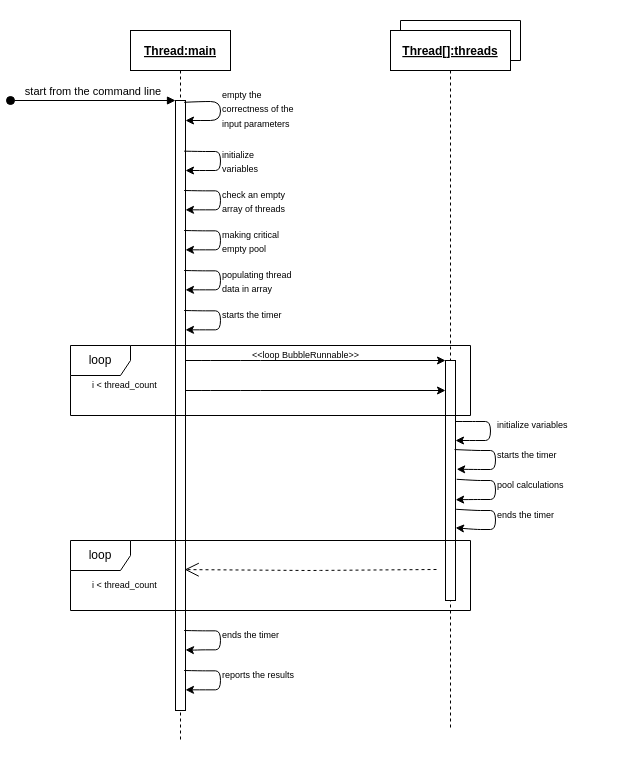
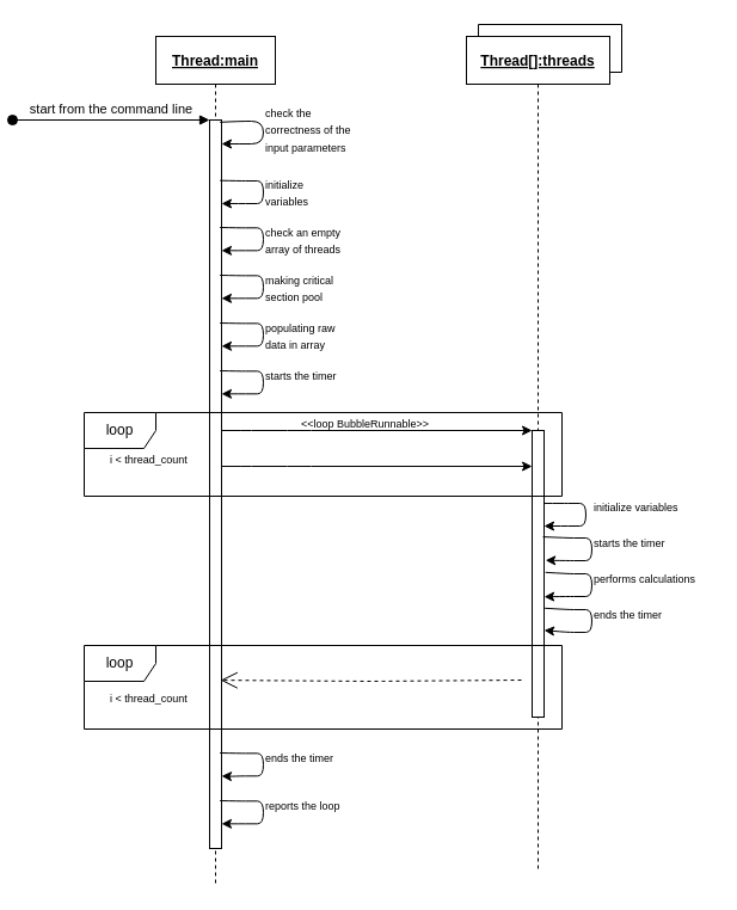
  <mxCell id="0" />
  <mxCell id="1" parent="0" />
  <mxCell id="2" value="" style="verticalLabelPosition=bottom;verticalAlign=top;html=1;shape=mxgraph.basic.rect;fillColor2=none;strokeWidth=1;size=20;indent=5;" vertex="1" parent="1"><mxGeometry x="350" y="20" width="120" height="40" as="geometry" /></mxCell>
  <mxCell id="3" value="Thread:main" style="shape=umlLifeline;perimeter=lifelinePerimeter;container=1;collapsible=0;recursiveResize=0;rounded=0;shadow=0;strokeWidth=1;fontStyle=5" parent="1" vertex="1"><mxGeometry x="80" y="30" width="100" height="710" as="geometry" /></mxCell>
  <mxCell id="4" value="" style="points=[];perimeter=orthogonalPerimeter;rounded=0;shadow=0;strokeWidth=1;" parent="3" vertex="1"><mxGeometry x="45" y="70" width="10" height="610" as="geometry" /></mxCell>
  <mxCell id="5" value="start from the command line" style="verticalAlign=bottom;startArrow=oval;endArrow=block;startSize=8;shadow=0;strokeWidth=1;" parent="3" target="4" edge="1"><mxGeometry relative="1" as="geometry"><mxPoint x="-120" y="70" as="sourcePoint" /></mxGeometry></mxCell>
  <mxCell id="6" value="" style="curved=1;endArrow=classic;html=1;exitX=0.867;exitY=0.003;exitDx=0;exitDy=0;exitPerimeter=0;" edge="1" parent="3" source="4" target="4"><mxGeometry width="50" height="50" relative="1" as="geometry"><mxPoint x="100" y="170" as="sourcePoint" /><mxPoint x="150" y="120" as="targetPoint" /><Array as="points"><mxPoint x="70" y="71" /><mxPoint x="90" y="71" /><mxPoint x="90" y="90" /><mxPoint x="70" y="90" /></Array></mxGeometry></mxCell>
  <mxCell id="7" value="Thread[]:threads" style="shape=umlLifeline;perimeter=lifelinePerimeter;container=1;collapsible=0;recursiveResize=0;rounded=0;shadow=0;strokeWidth=1;fontStyle=5" parent="1" vertex="1"><mxGeometry x="340" y="30" width="120" height="700" as="geometry" /></mxCell>
  <mxCell id="8" value="" style="points=[];perimeter=orthogonalPerimeter;rounded=0;shadow=0;strokeWidth=1;" parent="7" vertex="1"><mxGeometry x="55" y="330" width="10" height="240" as="geometry" /></mxCell>
  <mxCell id="9" value="" style="curved=1;endArrow=classic;html=1;exitX=0.907;exitY=0.371;exitDx=0;exitDy=0;exitPerimeter=0;entryX=1.12;entryY=0.453;entryDx=0;entryDy=0;entryPerimeter=0;" edge="1" parent="7" source="8" target="8"><mxGeometry width="50" height="50" relative="1" as="geometry"><mxPoint x="70" y="420" as="sourcePoint" /><mxPoint x="70" y="439.0" as="targetPoint" /><Array as="points"><mxPoint x="85" y="420" /><mxPoint x="95" y="420" /><mxPoint x="105" y="420" /><mxPoint x="105" y="439" /><mxPoint x="95" y="439" /><mxPoint x="85" y="439" /></Array></mxGeometry></mxCell>
  <mxCell id="10" value="" style="curved=1;endArrow=classic;html=1;exitX=1.12;exitY=0.495;exitDx=0;exitDy=0;exitPerimeter=0;entryX=1.013;entryY=0.58;entryDx=0;entryDy=0;entryPerimeter=0;" edge="1" parent="7" source="8" target="8"><mxGeometry width="50" height="50" relative="1" as="geometry"><mxPoint x="70" y="450" as="sourcePoint" /><mxPoint x="70" y="469.0" as="targetPoint" /><Array as="points"><mxPoint x="85" y="450" /><mxPoint x="95" y="450" /><mxPoint x="105" y="450" /><mxPoint x="105" y="469" /><mxPoint x="95" y="469" /><mxPoint x="85" y="469" /></Array></mxGeometry></mxCell>
  <mxCell id="11" value="" style="curved=1;endArrow=classic;html=1;exitX=1.067;exitY=0.62;exitDx=0;exitDy=0;exitPerimeter=0;entryX=1.013;entryY=0.697;entryDx=0;entryDy=0;entryPerimeter=0;" edge="1" parent="7" source="8" target="8"><mxGeometry width="50" height="50" relative="1" as="geometry"><mxPoint x="70" y="480" as="sourcePoint" /><mxPoint x="70" y="499.0" as="targetPoint" /><Array as="points"><mxPoint x="85" y="480" /><mxPoint x="95" y="480" /><mxPoint x="105" y="480" /><mxPoint x="105" y="499" /><mxPoint x="95" y="499" /><mxPoint x="85" y="499" /></Array></mxGeometry></mxCell>
- <mxCell id="12" value="&lt;span style=&quot;color: rgb(0 , 0 , 0) ; font-family: &amp;#34;helvetica&amp;#34; ; font-style: normal ; font-weight: 400 ; letter-spacing: normal ; text-align: center ; text-indent: 0px ; text-transform: none ; word-spacing: 0px ; background-color: rgb(255 , 255 , 255) ; display: inline ; float: none&quot;&gt;&lt;font style=&quot;font-size: 9px&quot;&gt;empty the correctness of the input parameters&lt;/font&gt;&lt;/span&gt;" style="text;whiteSpace=wrap;html=1;" vertex="1" parent="1"><mxGeometry x="170" y="80" width="80" height="60" as="geometry" /></mxCell>
+ <mxCell id="12" value="&lt;span style=&quot;color: rgb(0 , 0 , 0) ; font-family: &amp;#34;helvetica&amp;#34; ; font-style: normal ; font-weight: 400 ; letter-spacing: normal ; text-align: center ; text-indent: 0px ; text-transform: none ; word-spacing: 0px ; background-color: rgb(255 , 255 , 255) ; display: inline ; float: none&quot;&gt;&lt;font style=&quot;font-size: 9px&quot;&gt;check the correctness of the input parameters&lt;/font&gt;&lt;/span&gt;" style="text;whiteSpace=wrap;html=1;" vertex="1" parent="1"><mxGeometry x="170" y="80" width="80" height="60" as="geometry" /></mxCell>
  <mxCell id="13" value="&lt;font style=&quot;font-size: 9px&quot;&gt;initialize variables&lt;/font&gt;" style="text;whiteSpace=wrap;html=1;" vertex="1" parent="1"><mxGeometry x="170" y="140" width="40" height="40" as="geometry" /></mxCell>
  <mxCell id="14" value="" style="curved=1;endArrow=classic;html=1;exitX=0.867;exitY=0.003;exitDx=0;exitDy=0;exitPerimeter=0;" edge="1" parent="1"><mxGeometry width="50" height="50" relative="1" as="geometry"><mxPoint x="133.67" y="150.66" as="sourcePoint" /><mxPoint x="135" y="170" as="targetPoint" /><Array as="points"><mxPoint x="150" y="151" /><mxPoint x="160" y="151" /><mxPoint x="170" y="151" /><mxPoint x="170" y="170" /><mxPoint x="160" y="170" /><mxPoint x="150" y="170" /></Array></mxGeometry></mxCell>
  <mxCell id="15" value="" style="curved=1;endArrow=classic;html=1;exitX=0.867;exitY=0.003;exitDx=0;exitDy=0;exitPerimeter=0;" edge="1" parent="1"><mxGeometry width="50" height="50" relative="1" as="geometry"><mxPoint x="133.67" y="190" as="sourcePoint" /><mxPoint x="135" y="209.34" as="targetPoint" /><Array as="points"><mxPoint x="150" y="190.34" /><mxPoint x="160" y="190.34" /><mxPoint x="170" y="190.34" /><mxPoint x="170" y="209.34" /><mxPoint x="160" y="209.34" /><mxPoint x="150" y="209.34" /></Array></mxGeometry></mxCell>
  <mxCell id="16" value="&lt;font style=&quot;font-size: 9px&quot;&gt;check an empty array of threads&lt;/font&gt;" style="text;whiteSpace=wrap;html=1;" vertex="1" parent="1"><mxGeometry x="170" y="180" width="80" height="40" as="geometry" /></mxCell>
  <mxCell id="17" value="" style="curved=1;endArrow=classic;html=1;exitX=0.867;exitY=0.003;exitDx=0;exitDy=0;exitPerimeter=0;" edge="1" parent="1"><mxGeometry width="50" height="50" relative="1" as="geometry"><mxPoint x="133.67" y="230" as="sourcePoint" /><mxPoint x="135" y="249.34" as="targetPoint" /><Array as="points"><mxPoint x="150" y="230.34" /><mxPoint x="160" y="230.34" /><mxPoint x="170" y="230.34" /><mxPoint x="170" y="249.34" /><mxPoint x="160" y="249.34" /><mxPoint x="150" y="249.34" /></Array></mxGeometry></mxCell>
- <mxCell id="18" value="&lt;font style=&quot;font-size: 9px&quot;&gt;making critical empty pool&lt;/font&gt;" style="text;whiteSpace=wrap;html=1;" vertex="1" parent="1"><mxGeometry x="170" y="220" width="80" height="50" as="geometry" /></mxCell>
+ <mxCell id="18" value="&lt;font style=&quot;font-size: 9px&quot;&gt;making critical section pool&lt;/font&gt;" style="text;whiteSpace=wrap;html=1;" vertex="1" parent="1"><mxGeometry x="170" y="220" width="80" height="50" as="geometry" /></mxCell>
  <mxCell id="19" value="" style="curved=1;endArrow=classic;html=1;exitX=0.867;exitY=0.003;exitDx=0;exitDy=0;exitPerimeter=0;" edge="1" parent="1"><mxGeometry width="50" height="50" relative="1" as="geometry"><mxPoint x="133.67" y="270" as="sourcePoint" /><mxPoint x="135" y="289.34" as="targetPoint" /><Array as="points"><mxPoint x="150" y="270.34" /><mxPoint x="160" y="270.34" /><mxPoint x="170" y="270.34" /><mxPoint x="170" y="289.34" /><mxPoint x="160" y="289.34" /><mxPoint x="150" y="289.34" /></Array></mxGeometry></mxCell>
- <mxCell id="20" value="&lt;font style=&quot;font-size: 9px&quot;&gt;populating thread data in array&lt;/font&gt;" style="text;whiteSpace=wrap;html=1;" vertex="1" parent="1"><mxGeometry x="170" y="260" width="80" height="50" as="geometry" /></mxCell>
+ <mxCell id="20" value="&lt;font style=&quot;font-size: 9px&quot;&gt;populating raw data in array&lt;/font&gt;" style="text;whiteSpace=wrap;html=1;" vertex="1" parent="1"><mxGeometry x="170" y="260" width="80" height="50" as="geometry" /></mxCell>
  <mxCell id="21" value="&lt;font style=&quot;font-size: 9px&quot;&gt;starts the timer&lt;/font&gt;" style="text;whiteSpace=wrap;html=1;" vertex="1" parent="1"><mxGeometry x="170" y="300" width="70" height="30" as="geometry" /></mxCell>
  <mxCell id="22" value="" style="curved=1;endArrow=classic;html=1;exitX=0.867;exitY=0.003;exitDx=0;exitDy=0;exitPerimeter=0;" edge="1" parent="1"><mxGeometry width="50" height="50" relative="1" as="geometry"><mxPoint x="133.67" y="310" as="sourcePoint" /><mxPoint x="135" y="329.34" as="targetPoint" /><Array as="points"><mxPoint x="150" y="310.34" /><mxPoint x="160" y="310.34" /><mxPoint x="170" y="310.34" /><mxPoint x="170" y="329.34" /><mxPoint x="160" y="329.34" /><mxPoint x="150" y="329.34" /></Array></mxGeometry></mxCell>
  <mxCell id="23" value="loop" style="shape=umlFrame;whiteSpace=wrap;html=1;" vertex="1" parent="1"><mxGeometry x="20" y="345" width="400" height="70" as="geometry" /></mxCell>
  <mxCell id="24" value="&lt;font style=&quot;font-size: 9px&quot;&gt;i &amp;lt; thread_count&lt;/font&gt;" style="text;whiteSpace=wrap;html=1;" vertex="1" parent="1"><mxGeometry x="40" y="370" width="70" height="30" as="geometry" /></mxCell>
  <mxCell id="25" value="" style="endArrow=classic;html=1;" edge="1" parent="1" source="4" target="8"><mxGeometry width="50" height="50" relative="1" as="geometry"><mxPoint x="160" y="320" as="sourcePoint" /><mxPoint x="210" y="270" as="targetPoint" /><Array as="points"><mxPoint x="150" y="360" /><mxPoint x="200" y="360" /></Array></mxGeometry></mxCell>
  <mxCell id="26" value="&lt;font style=&quot;font-size: 9px&quot;&gt;&amp;lt;&amp;lt;loop BubbleRunnable&amp;gt;&amp;gt;&lt;/font&gt;" style="text;whiteSpace=wrap;html=1;" vertex="1" parent="1"><mxGeometry x="200" y="340" width="120" height="30" as="geometry" /></mxCell>
  <mxCell id="27" value="" style="endArrow=classic;html=1;" edge="1" parent="1" target="8"><mxGeometry width="50" height="50" relative="1" as="geometry"><mxPoint x="135" y="390" as="sourcePoint" /><mxPoint x="400" y="390" as="targetPoint" /><Array as="points"><mxPoint x="150" y="390" /><mxPoint x="200" y="390" /></Array></mxGeometry></mxCell>
  <mxCell id="28" value="&lt;font style=&quot;font-size: 9px&quot;&gt;initialize variables&lt;/font&gt;" style="text;whiteSpace=wrap;html=1;" vertex="1" parent="1"><mxGeometry x="445" y="410" width="75" height="30" as="geometry" /></mxCell>
  <mxCell id="29" value="&lt;font style=&quot;font-size: 9px&quot;&gt;starts the timer&lt;/font&gt;" style="text;whiteSpace=wrap;html=1;" vertex="1" parent="1"><mxGeometry x="445" y="440" width="70" height="30" as="geometry" /></mxCell>
- <mxCell id="30" value="&lt;font style=&quot;font-size: 9px&quot;&gt;pool calculations&lt;/font&gt;" style="text;whiteSpace=wrap;html=1;" vertex="1" parent="1"><mxGeometry x="445" y="470" width="100" height="30" as="geometry" /></mxCell>
+ <mxCell id="30" value="&lt;font style=&quot;font-size: 9px&quot;&gt;performs calculations&lt;/font&gt;" style="text;whiteSpace=wrap;html=1;" vertex="1" parent="1"><mxGeometry x="445" y="470" width="100" height="30" as="geometry" /></mxCell>
  <mxCell id="31" value="&lt;font style=&quot;font-size: 9px&quot;&gt;ends the timer&lt;/font&gt;" style="text;whiteSpace=wrap;html=1;" vertex="1" parent="1"><mxGeometry x="445" y="500" width="70" height="30" as="geometry" /></mxCell>
  <mxCell id="32" value="loop" style="shape=umlFrame;whiteSpace=wrap;html=1;" vertex="1" parent="1"><mxGeometry x="20" y="540" width="400" height="70" as="geometry" /></mxCell>
  <mxCell id="33" value="&lt;font style=&quot;font-size: 9px&quot;&gt;i &amp;lt; thread_count&lt;/font&gt;" style="text;whiteSpace=wrap;html=1;" vertex="1" parent="1"><mxGeometry x="40" y="570" width="70" height="30" as="geometry" /></mxCell>
  <mxCell id="34" value="" style="endArrow=open;endSize=12;dashed=1;html=1;entryX=0.92;entryY=0.769;entryDx=0;entryDy=0;entryPerimeter=0;" edge="1" parent="1" target="4"><mxGeometry width="160" relative="1" as="geometry"><mxPoint x="386" y="569" as="sourcePoint" /><mxPoint x="134" y="570" as="targetPoint" /><Array as="points"><mxPoint x="260" y="570" /></Array></mxGeometry></mxCell>
  <mxCell id="35" value="" style="curved=1;endArrow=classic;html=1;exitX=0.867;exitY=0.003;exitDx=0;exitDy=0;exitPerimeter=0;" edge="1" parent="1"><mxGeometry width="50" height="50" relative="1" as="geometry"><mxPoint x="133.67" y="630" as="sourcePoint" /><mxPoint x="135" y="649.34" as="targetPoint" /><Array as="points"><mxPoint x="150" y="630.34" /><mxPoint x="160" y="630.34" /><mxPoint x="170" y="630.34" /><mxPoint x="170" y="649.34" /><mxPoint x="160" y="649.34" /><mxPoint x="150" y="649.34" /><mxPoint x="143.67" y="649.67" /></Array></mxGeometry></mxCell>
  <mxCell id="36" value="" style="curved=1;endArrow=classic;html=1;exitX=0.867;exitY=0.003;exitDx=0;exitDy=0;exitPerimeter=0;" edge="1" parent="1"><mxGeometry width="50" height="50" relative="1" as="geometry"><mxPoint x="133.67" y="670" as="sourcePoint" /><mxPoint x="135" y="689.34" as="targetPoint" /><Array as="points"><mxPoint x="150" y="670.34" /><mxPoint x="160" y="670.34" /><mxPoint x="170" y="670.34" /><mxPoint x="170" y="689.34" /><mxPoint x="160" y="689.34" /><mxPoint x="150" y="689.34" /></Array></mxGeometry></mxCell>
  <mxCell id="37" value="&lt;font style=&quot;font-size: 9px&quot;&gt;ends the timer&lt;/font&gt;" style="text;whiteSpace=wrap;html=1;" vertex="1" parent="1"><mxGeometry x="170" y="620" width="70" height="30" as="geometry" /></mxCell>
- <mxCell id="38" value="&lt;font style=&quot;font-size: 9px&quot;&gt;reports the results&lt;/font&gt;" style="text;whiteSpace=wrap;html=1;" vertex="1" parent="1"><mxGeometry x="170" y="660" width="80" height="30" as="geometry" /></mxCell>
+ <mxCell id="38" value="&lt;font style=&quot;font-size: 9px&quot;&gt;reports the loop&lt;/font&gt;" style="text;whiteSpace=wrap;html=1;" vertex="1" parent="1"><mxGeometry x="170" y="660" width="80" height="30" as="geometry" /></mxCell>
  <mxCell id="39" value="" style="curved=1;endArrow=classic;html=1;" edge="1" parent="1"><mxGeometry width="50" height="50" relative="1" as="geometry"><mxPoint x="405" y="421" as="sourcePoint" /><mxPoint x="405" y="440" as="targetPoint" /><Array as="points"><mxPoint x="420" y="421" /><mxPoint x="430" y="421" /><mxPoint x="440" y="421" /><mxPoint x="440" y="440" /><mxPoint x="430" y="440" /><mxPoint x="420" y="440" /></Array></mxGeometry></mxCell>
